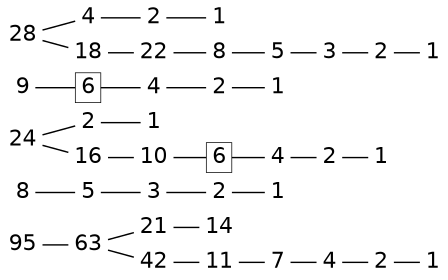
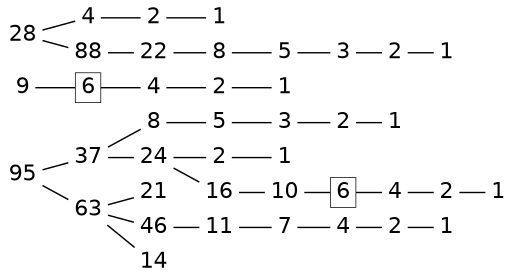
  digraph {
    nodesep=0.1
    rankdir=LR
    node [fontname=Helvetica fontsize=30 shape=plaintext]
    edge [dir=none style=bold]
    n1 [height=0.25 label=95 width=0.25]
+   n2 [height=0.25 label=37 width=0.25]
    n3 [height=0.25 label=63 width=0.25]
    n4 [height=0.25 label=8 width=0.25]
    n5 [height=0.25 label=24 width=0.25]
    n6 [height=0.25 label=21 width=0.25]
-   n7 [height=0.25 label=42 width=0.25]
+   n7 [height=0.25 label=46 width=0.25]
    n8 [height=0.25 label=5 width=0.25]
    n9 [height=0.25 label=2 width=0.25]
    n10 [height=0.25 label=16 width=0.25]
    n11 [height=0.25 label=3 width=0.25]
    n12 [height=0.25 label=2 width=0.25]
    n13 [height=0.25 label=1 width=0.25]
    n14 [height=0.25 label=1 width=0.25]
    n15 [height=0.25 label=10 width=0.25]
    n16 [height=0.25 label=6 shape=box width=0.25]
    n17 [height=0.25 label=4 width=0.25]
    n18 [height=0.25 label=2 width=0.25]
    n19 [height=0.25 label=1 width=0.25]
    n20 [height=0.25 label=14 width=0.25]
    n21 [height=0.25 label=11 width=0.25]
    n22 [height=0.25 label=9 width=0.25]
    n23 [height=0.25 label=6 shape=box width=0.25]
    n24 [height=0.25 label=4 width=0.25]
    n25 [height=0.25 label=2 width=0.25]
    n26 [height=0.25 label=1 width=0.25]
    n27 [height=0.25 label=7 width=0.25]
    n28 [height=0.25 label=28 width=0.25]
    n29 [height=0.25 label=4 width=0.25]
-   n30 [height=0.25 label=18 width=0.25]
+   n30 [height=0.25 label=88 width=0.25]
    n31 [height=0.25 label=4 width=0.25]
    n32 [height=0.25 label=2 width=0.25]
    n33 [height=0.25 label=1 width=0.25]
    n34 [height=0.25 label=2 width=0.25]
    n35 [height=0.25 label=22 width=0.25]
    n36 [height=0.25 label=1 width=0.25]
    n37 [height=0.25 label=8 width=0.25]
    n38 [height=0.25 label=5 width=0.25]
    n39 [height=0.25 label=3 width=0.25]
    n40 [height=0.25 label=2 width=0.25]
    n41 [height=0.25 label=1 width=0.25]
+   n1 -> n2
    n1 -> n3
+   n2 -> n4
+   n2 -> n5
    n3 -> n6
    n3 -> n7
    n4 -> n8
    n5 -> n9
    n5 -> n10
-   n6 -> n20
+   n3 -> n20
    n7 -> n21
    n8 -> n11
    n9 -> n14
    n10 -> n15
    n11 -> n12
    n12 -> n13
    n15 -> n16
    n16 -> n17
    n17 -> n18
    n18 -> n19
    n21 -> n27
    n22 -> n23
    n23 -> n24
    n24 -> n25
    n25 -> n26
    n27 -> n31
    n28 -> n29
    n28 -> n30
    n29 -> n34
    n30 -> n35
    n31 -> n32
    n32 -> n33
    n34 -> n36
    n35 -> n37
    n37 -> n38
    n38 -> n39
    n39 -> n40
    n40 -> n41
  }
